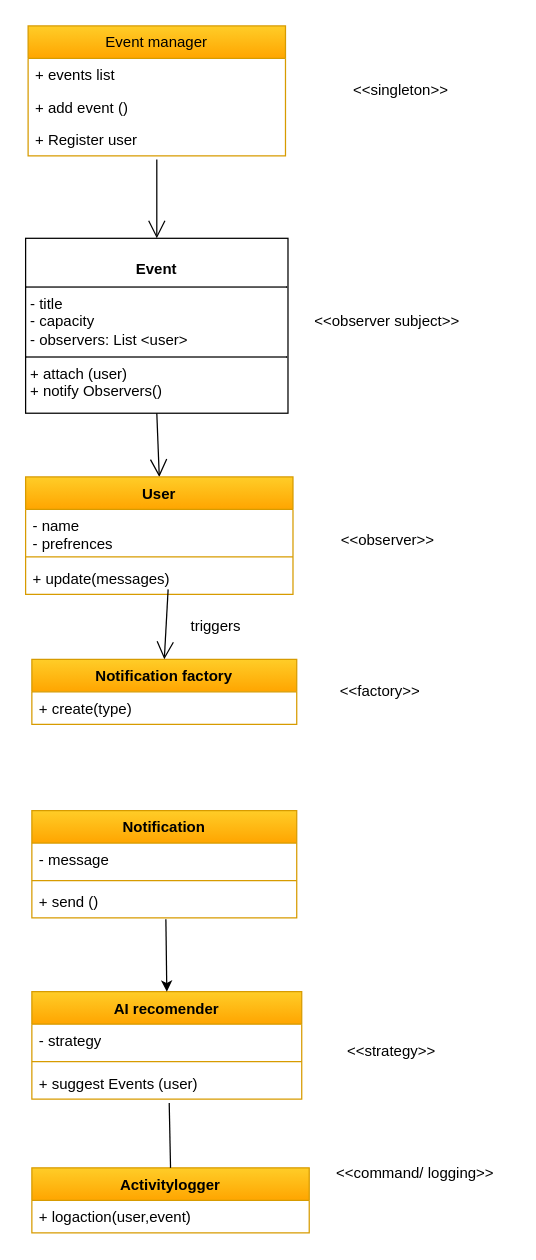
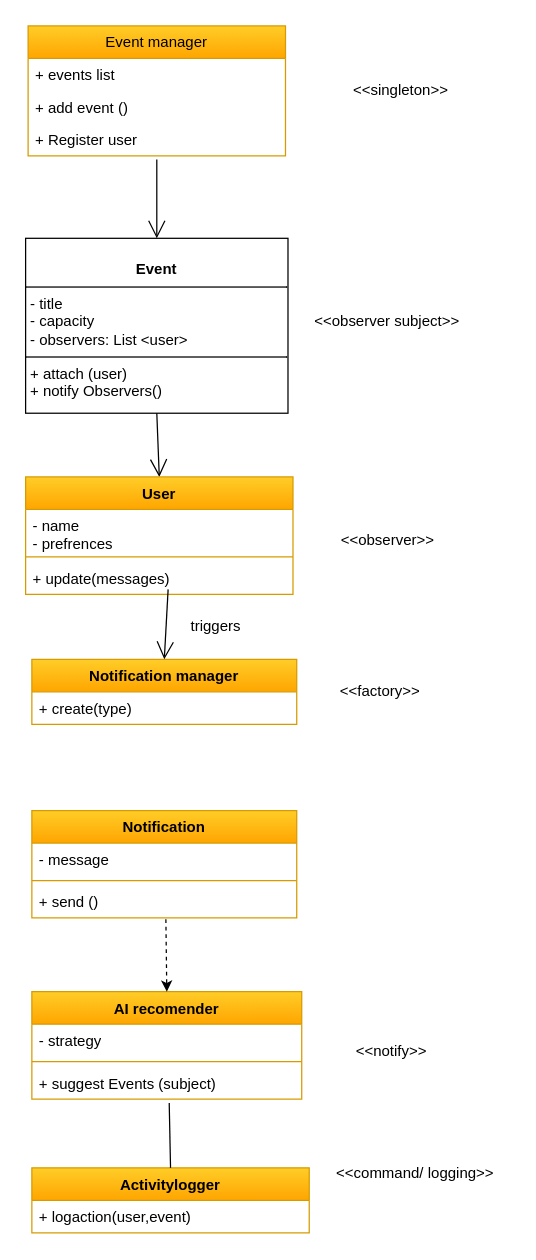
  <mxCell id="0" />
  <mxCell id="1" parent="0" />
  <mxCell id="2" value="Event manager" style="swimlane;fontStyle=0;childLayout=stackLayout;horizontal=1;startSize=26;horizontalStack=0;resizeParent=1;resizeParentMax=0;resizeLast=0;collapsible=1;marginBottom=0;whiteSpace=wrap;html=1;strokeColor=#d79b00;fillColor=#ffcd28;gradientColor=#ffa500;" parent="1" vertex="1"><mxGeometry x="22" y="20" width="206" height="104" as="geometry" /></mxCell>
  <mxCell id="3" value="+ events list" style="text;align=left;verticalAlign=top;spacingLeft=4;spacingRight=4;overflow=hidden;rotatable=0;points=[[0,0.5],[1,0.5]];portConstraint=eastwest;whiteSpace=wrap;html=1;" parent="2" vertex="1"><mxGeometry y="26" width="206" height="26" as="geometry" /></mxCell>
  <mxCell id="4" value="+ add event ()" style="text;strokeColor=none;fillColor=none;align=left;verticalAlign=top;spacingLeft=4;spacingRight=4;overflow=hidden;rotatable=0;points=[[0,0.5],[1,0.5]];portConstraint=eastwest;whiteSpace=wrap;html=1;" parent="2" vertex="1"><mxGeometry y="52" width="206" height="26" as="geometry" /></mxCell>
  <mxCell id="5" value="+ Register user" style="text;strokeColor=none;fillColor=none;align=left;verticalAlign=top;spacingLeft=4;spacingRight=4;overflow=hidden;rotatable=0;points=[[0,0.5],[1,0.5]];portConstraint=eastwest;whiteSpace=wrap;html=1;" parent="2" vertex="1"><mxGeometry y="78" width="206" height="26" as="geometry" /></mxCell>
  <mxCell id="6" value="&lt;p style=&quot;margin:0px;margin-top:4px;text-align:center;&quot;&gt;&lt;br&gt;&lt;b&gt;Event&lt;/b&gt;&lt;/p&gt;&lt;hr size=&quot;1&quot; style=&quot;border-style:solid;&quot;&gt;&lt;p style=&quot;margin:0px;margin-left:4px;&quot;&gt;- title&lt;br&gt;- capacity&lt;/p&gt;&lt;p style=&quot;margin:0px;margin-left:4px;&quot;&gt;- observers: List &amp;lt;user&amp;gt;&lt;/p&gt;&lt;hr size=&quot;1&quot; style=&quot;border-style:solid;&quot;&gt;&lt;p style=&quot;margin:0px;margin-left:4px;&quot;&gt;+ attach (user)&lt;br&gt;+ notify Observers()&lt;/p&gt;" style="verticalAlign=top;align=left;overflow=fill;html=1;whiteSpace=wrap;" parent="1" vertex="1"><mxGeometry x="20" y="190" width="210" height="140" as="geometry" /></mxCell>
  <mxCell id="7" value="" style="endArrow=open;endFill=1;endSize=12;html=1;rounded=0;entryX=0.5;entryY=0;entryDx=0;entryDy=0;exitX=0.5;exitY=1.115;exitDx=0;exitDy=0;exitPerimeter=0;" parent="1" source="5" target="6" edge="1"><mxGeometry width="160" relative="1" as="geometry"><mxPoint x="104.5" y="124" as="sourcePoint" /><mxPoint x="104.5" y="174" as="targetPoint" /></mxGeometry></mxCell>
  <mxCell id="8" value="" style="endArrow=open;endFill=1;endSize=12;html=1;rounded=0;exitX=0.5;exitY=1;exitDx=0;exitDy=0;entryX=0.5;entryY=0;entryDx=0;entryDy=0;" parent="1" source="6" target="9" edge="1"><mxGeometry width="160" relative="1" as="geometry"><mxPoint x="104.5" y="330" as="sourcePoint" /><mxPoint x="104.5" y="390" as="targetPoint" /></mxGeometry></mxCell>
  <mxCell id="9" value="User" style="swimlane;fontStyle=1;align=center;verticalAlign=top;childLayout=stackLayout;horizontal=1;startSize=26;horizontalStack=0;resizeParent=1;resizeParentMax=0;resizeLast=0;collapsible=1;marginBottom=0;whiteSpace=wrap;html=1;fillColor=#ffcd28;gradientColor=#ffa500;strokeColor=#d79b00;" parent="1" vertex="1"><mxGeometry x="20" y="381" width="214" height="94" as="geometry" /></mxCell>
  <mxCell id="10" value="- name&lt;div&gt;- prefrences&lt;/div&gt;&lt;div&gt;&lt;br&gt;&lt;/div&gt;" style="text;strokeColor=none;fillColor=none;align=left;verticalAlign=top;spacingLeft=4;spacingRight=4;overflow=hidden;rotatable=0;points=[[0,0.5],[1,0.5]];portConstraint=eastwest;whiteSpace=wrap;html=1;" parent="9" vertex="1"><mxGeometry y="26" width="214" height="34" as="geometry" /></mxCell>
  <mxCell id="11" value="" style="line;strokeWidth=1;fillColor=none;align=left;verticalAlign=middle;spacingTop=-1;spacingLeft=3;spacingRight=3;rotatable=0;labelPosition=right;points=[];portConstraint=eastwest;strokeColor=inherit;" parent="9" vertex="1"><mxGeometry y="60" width="214" height="8" as="geometry" /></mxCell>
  <mxCell id="12" value="+ update(messages)" style="text;strokeColor=none;fillColor=none;align=left;verticalAlign=top;spacingLeft=4;spacingRight=4;overflow=hidden;rotatable=0;points=[[0,0.5],[1,0.5]];portConstraint=eastwest;whiteSpace=wrap;html=1;" parent="9" vertex="1"><mxGeometry y="68" width="214" height="26" as="geometry" /></mxCell>
- <mxCell id="13" value="Notification factory" style="swimlane;fontStyle=1;align=center;verticalAlign=top;childLayout=stackLayout;horizontal=1;startSize=26;horizontalStack=0;resizeParent=1;resizeParentMax=0;resizeLast=0;collapsible=1;marginBottom=0;whiteSpace=wrap;html=1;fillColor=#ffcd28;gradientColor=#ffa500;strokeColor=#d79b00;" parent="1" vertex="1"><mxGeometry x="25" y="527" width="212" height="52" as="geometry" /></mxCell>
+ <mxCell id="13" value="Notification manager" style="swimlane;fontStyle=1;align=center;verticalAlign=top;childLayout=stackLayout;horizontal=1;startSize=26;horizontalStack=0;resizeParent=1;resizeParentMax=0;resizeLast=0;collapsible=1;marginBottom=0;whiteSpace=wrap;html=1;fillColor=#ffcd28;gradientColor=#ffa500;strokeColor=#d79b00;" parent="1" vertex="1"><mxGeometry x="25" y="527" width="212" height="52" as="geometry" /></mxCell>
  <mxCell id="14" value="+ create(type)" style="text;strokeColor=none;fillColor=none;align=left;verticalAlign=top;spacingLeft=4;spacingRight=4;overflow=hidden;rotatable=0;points=[[0,0.5],[1,0.5]];portConstraint=eastwest;whiteSpace=wrap;html=1;" parent="13" vertex="1"><mxGeometry y="26" width="212" height="26" as="geometry" /></mxCell>
  <mxCell id="15" value="Notification" style="swimlane;fontStyle=1;align=center;verticalAlign=top;childLayout=stackLayout;horizontal=1;startSize=26;horizontalStack=0;resizeParent=1;resizeParentMax=0;resizeLast=0;collapsible=1;marginBottom=0;whiteSpace=wrap;html=1;fillColor=#ffcd28;gradientColor=#ffa500;strokeColor=#d79b00;" parent="1" vertex="1"><mxGeometry x="25" y="648" width="212" height="86" as="geometry" /></mxCell>
  <mxCell id="16" value="- message" style="text;strokeColor=none;fillColor=none;align=left;verticalAlign=top;spacingLeft=4;spacingRight=4;overflow=hidden;rotatable=0;points=[[0,0.5],[1,0.5]];portConstraint=eastwest;whiteSpace=wrap;html=1;" parent="15" vertex="1"><mxGeometry y="26" width="212" height="26" as="geometry" /></mxCell>
  <mxCell id="17" value="" style="line;strokeWidth=1;fillColor=none;align=left;verticalAlign=middle;spacingTop=-1;spacingLeft=3;spacingRight=3;rotatable=0;labelPosition=right;points=[];portConstraint=eastwest;strokeColor=inherit;" parent="15" vertex="1"><mxGeometry y="52" width="212" height="8" as="geometry" /></mxCell>
  <mxCell id="18" value="+ send ()" style="text;strokeColor=none;fillColor=none;align=left;verticalAlign=top;spacingLeft=4;spacingRight=4;overflow=hidden;rotatable=0;points=[[0,0.5],[1,0.5]];portConstraint=eastwest;whiteSpace=wrap;html=1;" parent="15" vertex="1"><mxGeometry y="60" width="212" height="26" as="geometry" /></mxCell>
  <mxCell id="19" value="AI recomender" style="swimlane;fontStyle=1;align=center;verticalAlign=top;childLayout=stackLayout;horizontal=1;startSize=26;horizontalStack=0;resizeParent=1;resizeParentMax=0;resizeLast=0;collapsible=1;marginBottom=0;whiteSpace=wrap;html=1;fillColor=#ffcd28;gradientColor=#ffa500;strokeColor=#d79b00;" parent="1" vertex="1"><mxGeometry x="25" y="793" width="216" height="86" as="geometry" /></mxCell>
  <mxCell id="20" value="- strategy" style="text;strokeColor=none;fillColor=none;align=left;verticalAlign=top;spacingLeft=4;spacingRight=4;overflow=hidden;rotatable=0;points=[[0,0.5],[1,0.5]];portConstraint=eastwest;whiteSpace=wrap;html=1;" parent="19" vertex="1"><mxGeometry y="26" width="216" height="26" as="geometry" /></mxCell>
  <mxCell id="21" value="" style="line;strokeWidth=1;fillColor=none;align=left;verticalAlign=middle;spacingTop=-1;spacingLeft=3;spacingRight=3;rotatable=0;labelPosition=right;points=[];portConstraint=eastwest;strokeColor=inherit;" parent="19" vertex="1"><mxGeometry y="52" width="216" height="8" as="geometry" /></mxCell>
- <mxCell id="22" value="+ suggest Events (user)" style="text;strokeColor=none;fillColor=none;align=left;verticalAlign=top;spacingLeft=4;spacingRight=4;overflow=hidden;rotatable=0;points=[[0,0.5],[1,0.5]];portConstraint=eastwest;whiteSpace=wrap;html=1;" parent="19" vertex="1"><mxGeometry y="60" width="216" height="26" as="geometry" /></mxCell>
+ <mxCell id="22" value="+ suggest Events (subject)" style="text;strokeColor=none;fillColor=none;align=left;verticalAlign=top;spacingLeft=4;spacingRight=4;overflow=hidden;rotatable=0;points=[[0,0.5],[1,0.5]];portConstraint=eastwest;whiteSpace=wrap;html=1;" parent="19" vertex="1"><mxGeometry y="60" width="216" height="26" as="geometry" /></mxCell>
  <mxCell id="23" value="Activitylogger" style="swimlane;fontStyle=1;align=center;verticalAlign=top;childLayout=stackLayout;horizontal=1;startSize=26;horizontalStack=0;resizeParent=1;resizeParentMax=0;resizeLast=0;collapsible=1;marginBottom=0;whiteSpace=wrap;html=1;fillColor=#ffcd28;gradientColor=#ffa500;strokeColor=#d79b00;" parent="1" vertex="1"><mxGeometry x="25" y="934" width="222" height="52" as="geometry" /></mxCell>
  <mxCell id="24" value="+ logaction(user,event)" style="text;strokeColor=none;fillColor=none;align=left;verticalAlign=top;spacingLeft=4;spacingRight=4;overflow=hidden;rotatable=0;points=[[0,0.5],[1,0.5]];portConstraint=eastwest;whiteSpace=wrap;html=1;" parent="23" vertex="1"><mxGeometry y="26" width="222" height="26" as="geometry" /></mxCell>
  <mxCell id="25" value="&amp;lt;&amp;lt;command/ logging&amp;gt;&amp;gt;" style="text;html=1;align=center;verticalAlign=middle;whiteSpace=wrap;rounded=0;" parent="1" vertex="1"><mxGeometry x="257" y="924" width="150" height="30" as="geometry" /></mxCell>
- <mxCell id="26" value="&amp;lt;&amp;lt;strategy&amp;gt;&amp;gt;" style="text;html=1;align=center;verticalAlign=middle;whiteSpace=wrap;rounded=0;" parent="1" vertex="1"><mxGeometry x="268" y="826" width="90" height="30" as="geometry" /></mxCell>
+ <mxCell id="26" value="&amp;lt;&amp;lt;notify&amp;gt;&amp;gt;" style="text;html=1;align=center;verticalAlign=middle;whiteSpace=wrap;rounded=0;" parent="1" vertex="1"><mxGeometry x="268" y="826" width="90" height="30" as="geometry" /></mxCell>
  <mxCell id="27" value="&amp;lt;&amp;lt;factory&amp;gt;&amp;gt;" style="text;html=1;align=center;verticalAlign=middle;whiteSpace=wrap;rounded=0;" parent="1" vertex="1"><mxGeometry x="259" y="538" width="90" height="30" as="geometry" /></mxCell>
  <mxCell id="28" value="&amp;lt;&amp;lt;observer&amp;gt;&amp;gt;" style="text;html=1;align=center;verticalAlign=middle;whiteSpace=wrap;rounded=0;" parent="1" vertex="1"><mxGeometry x="265" y="417" width="90" height="30" as="geometry" /></mxCell>
  <mxCell id="29" value="&amp;lt;&amp;lt;observer subject&amp;gt;&amp;gt;" style="text;html=1;align=center;verticalAlign=middle;resizable=0;points=[];autosize=1;strokeColor=none;fillColor=none;" parent="1" vertex="1"><mxGeometry x="239" y="242" width="140" height="30" as="geometry" /></mxCell>
  <mxCell id="30" value="&amp;lt;&amp;lt;singleton&amp;gt;&amp;gt;" style="text;html=1;align=center;verticalAlign=middle;resizable=0;points=[];autosize=1;strokeColor=none;fillColor=none;" parent="1" vertex="1"><mxGeometry x="270" y="57" width="100" height="30" as="geometry" /></mxCell>
  <mxCell id="31" value="triggers" style="text;html=1;align=center;verticalAlign=middle;resizable=0;points=[];autosize=1;strokeColor=none;fillColor=none;" parent="1" vertex="1"><mxGeometry x="142" y="486" width="60" height="30" as="geometry" /></mxCell>
  <mxCell id="32" value="" style="endArrow=open;endFill=1;endSize=12;html=1;rounded=0;exitX=0.533;exitY=0.846;exitDx=0;exitDy=0;exitPerimeter=0;entryX=0.5;entryY=0;entryDx=0;entryDy=0;" parent="1" source="12" target="13" edge="1"><mxGeometry width="160" relative="1" as="geometry"><mxPoint x="104" y="484" as="sourcePoint" /><mxPoint x="104" y="524" as="targetPoint" /></mxGeometry></mxCell>
- <mxCell id="33" value="" style="endArrow=classic;html=1;rounded=0;exitX=0.506;exitY=1.038;exitDx=0;exitDy=0;exitPerimeter=0;entryX=0.5;entryY=0;entryDx=0;entryDy=0;" parent="1" source="18" target="19" edge="1"><mxGeometry width="50" height="50" relative="1" as="geometry"><mxPoint x="265" y="790" as="sourcePoint" /><mxPoint x="315" y="740" as="targetPoint" /></mxGeometry></mxCell>
+ <mxCell id="33" value="" style="endArrow=classic;html=1;rounded=0;exitX=0.506;exitY=1.038;exitDx=0;exitDy=0;exitPerimeter=0;entryX=0.5;entryY=0;entryDx=0;entryDy=0;dashed=1;" parent="1" source="18" target="19" edge="1"><mxGeometry width="50" height="50" relative="1" as="geometry"><mxPoint x="265" y="790" as="sourcePoint" /><mxPoint x="315" y="740" as="targetPoint" /></mxGeometry></mxCell>
  <mxCell id="34" value="" style="endArrow=none;html=1;rounded=0;exitX=0.509;exitY=1.115;exitDx=0;exitDy=0;exitPerimeter=0;entryX=0.5;entryY=0;entryDx=0;entryDy=0;" parent="1" source="22" target="23" edge="1"><mxGeometry width="50" height="50" relative="1" as="geometry"><mxPoint x="100" y="886" as="sourcePoint" /><mxPoint x="100" y="939" as="targetPoint" /><Array as="points" /></mxGeometry></mxCell>
